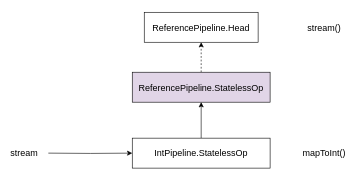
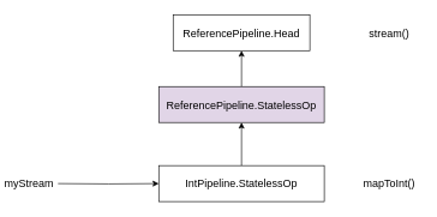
  <mxCell id="0" />
  <mxCell id="1" parent="0" />
  <mxCell id="2" value="&lt;font style=&quot;font-size: 15px&quot;&gt;ReferencePipeline.Head&lt;/font&gt;" style="rounded=0;whiteSpace=wrap;html=1;" vertex="1" parent="1"><mxGeometry x="240" y="20" width="190" height="50" as="geometry" /></mxCell>
- <mxCell id="3" style="edgeStyle=orthogonalEdgeStyle;rounded=0;orthogonalLoop=1;jettySize=auto;html=1;exitX=0.5;exitY=0;exitDx=0;exitDy=0;entryX=0.5;entryY=1;entryDx=0;entryDy=0;dashed=1;" edge="1" parent="1" source="4" target="2"><mxGeometry relative="1" as="geometry" /></mxCell>
+ <mxCell id="3" style="edgeStyle=orthogonalEdgeStyle;rounded=0;orthogonalLoop=1;jettySize=auto;html=1;exitX=0.5;exitY=0;exitDx=0;exitDy=0;entryX=0.5;entryY=1;entryDx=0;entryDy=0;" edge="1" parent="1" source="4" target="2"><mxGeometry relative="1" as="geometry" /></mxCell>
  <mxCell id="4" value="&lt;font style=&quot;font-size: 15px&quot;&gt;ReferencePipeline.StatelessOp&lt;/font&gt;" style="rounded=0;whiteSpace=wrap;html=1;fillColor=#e1d5e7;" vertex="1" parent="1"><mxGeometry x="220" y="120" width="230" height="50" as="geometry" /></mxCell>
  <mxCell id="5" style="edgeStyle=orthogonalEdgeStyle;rounded=0;orthogonalLoop=1;jettySize=auto;html=1;exitX=0.5;exitY=0;exitDx=0;exitDy=0;entryX=0.5;entryY=1;entryDx=0;entryDy=0;" edge="1" parent="1" source="6" target="4"><mxGeometry relative="1" as="geometry" /></mxCell>
  <mxCell id="6" value="&lt;span style=&quot;font-size: 15px&quot;&gt;IntPipeline.StatelessOp&lt;/span&gt;" style="rounded=0;whiteSpace=wrap;html=1;" vertex="1" parent="1"><mxGeometry x="220" y="230" width="230" height="50" as="geometry" /></mxCell>
  <mxCell id="7" style="edgeStyle=orthogonalEdgeStyle;rounded=0;orthogonalLoop=1;jettySize=auto;html=1;entryX=0;entryY=0.5;entryDx=0;entryDy=0;" edge="1" parent="1" target="6"><mxGeometry relative="1" as="geometry"><mxPoint x="80" y="255" as="sourcePoint" /></mxGeometry></mxCell>
- <mxCell id="8" value="&lt;font style=&quot;font-size: 15px&quot;&gt;stream&lt;/font&gt;" style="text;html=1;strokeColor=none;fillColor=none;align=center;verticalAlign=middle;whiteSpace=wrap;rounded=0;" vertex="1" parent="1"><mxGeometry x="20" y="245" width="40" height="20" as="geometry" /></mxCell>
+ <mxCell id="8" value="&lt;font style=&quot;font-size: 15px&quot;&gt;myStream&lt;/font&gt;" style="text;html=1;strokeColor=none;fillColor=none;align=center;verticalAlign=middle;whiteSpace=wrap;rounded=0;" vertex="1" parent="1"><mxGeometry x="20" y="245" width="40" height="20" as="geometry" /></mxCell>
  <mxCell id="9" value="&lt;font style=&quot;font-size: 15px&quot;&gt;stream()&lt;/font&gt;" style="text;html=1;align=center;verticalAlign=middle;resizable=0;points=[];autosize=1;" vertex="1" parent="1"><mxGeometry x="505" y="35" width="70" height="20" as="geometry" /></mxCell>
  <mxCell id="10" value="&lt;font style=&quot;font-size: 15px&quot;&gt;mapToInt()&lt;/font&gt;" style="text;html=1;align=center;verticalAlign=middle;resizable=0;points=[];autosize=1;" vertex="1" parent="1"><mxGeometry x="495" y="245" width="90" height="20" as="geometry" /></mxCell>
